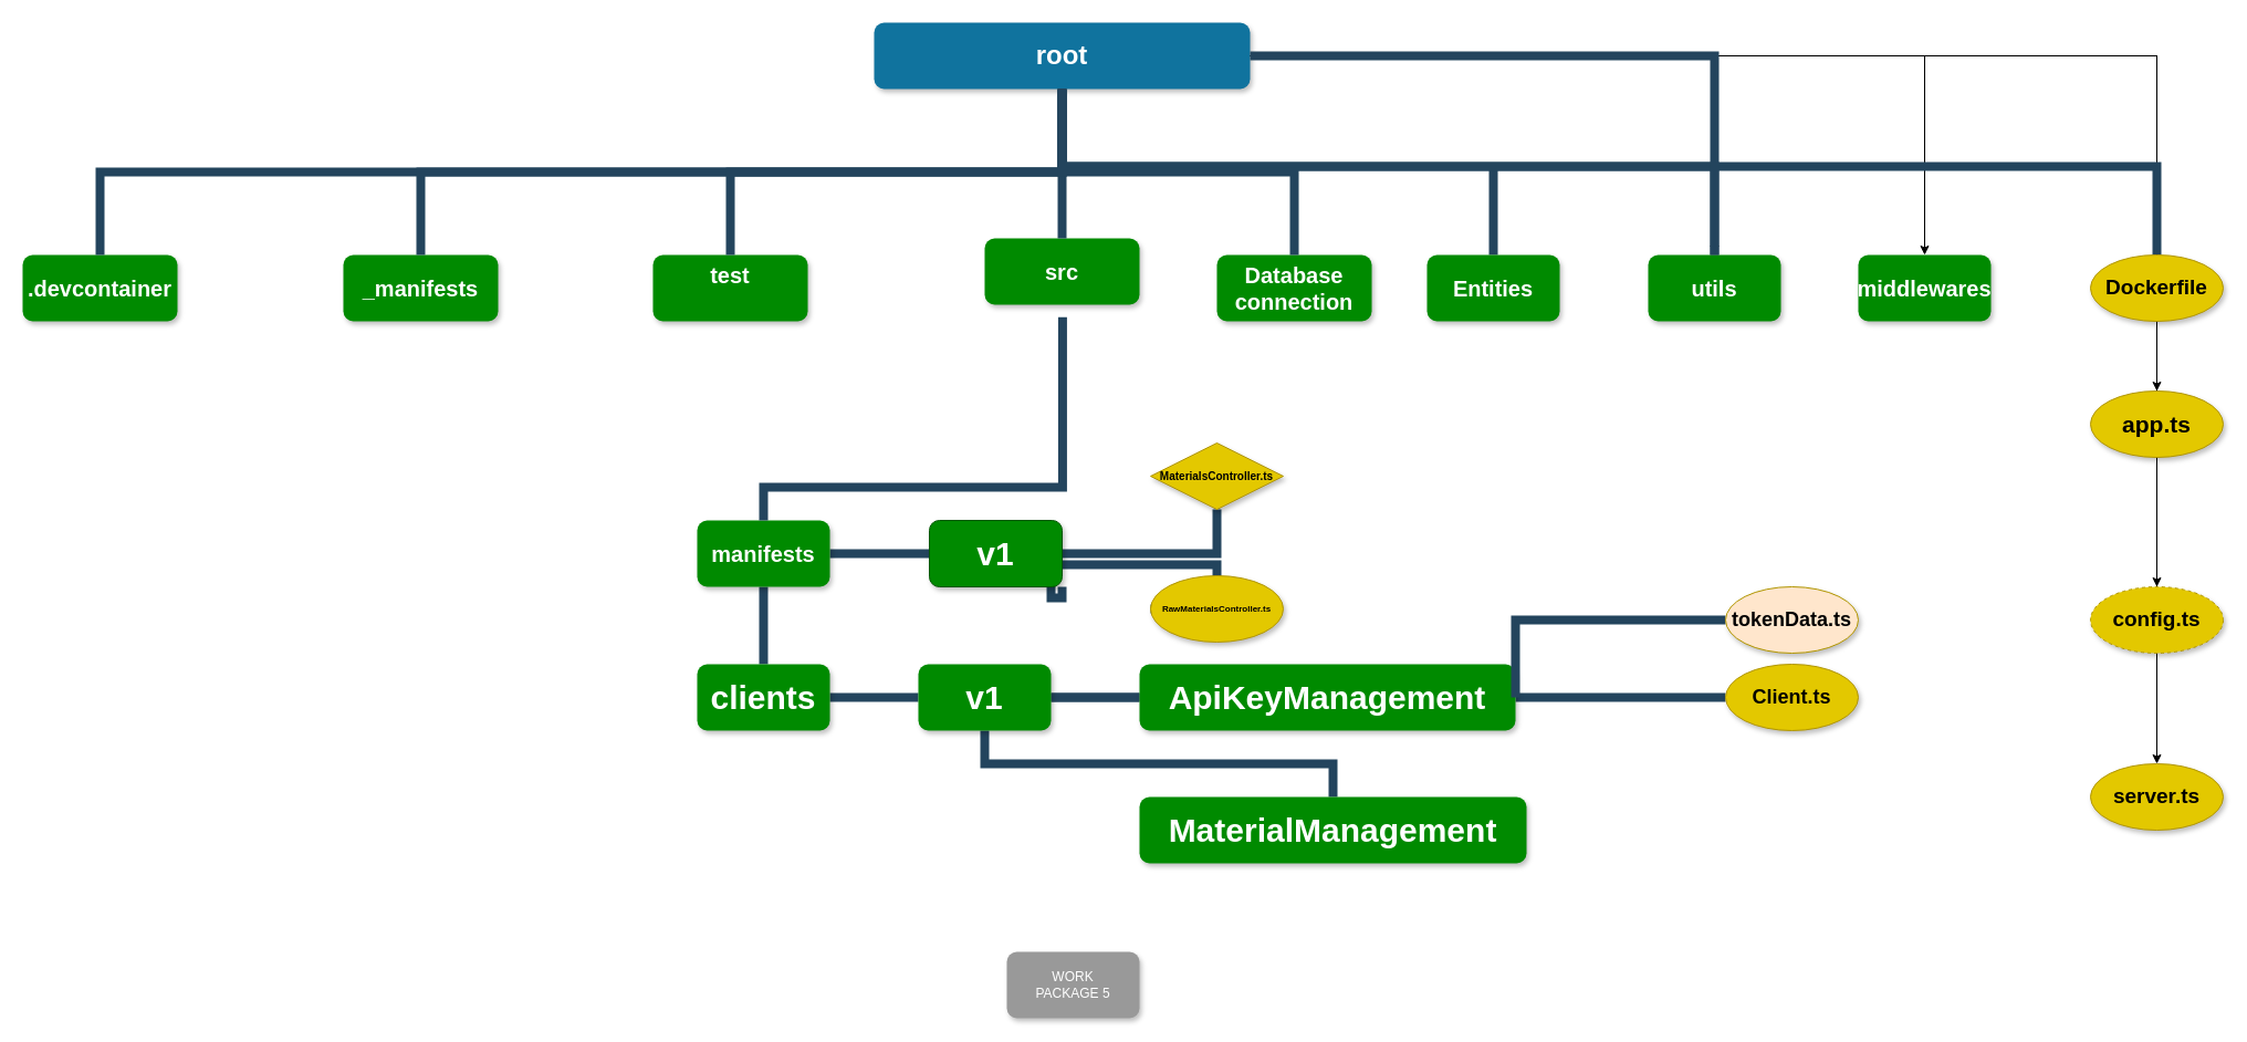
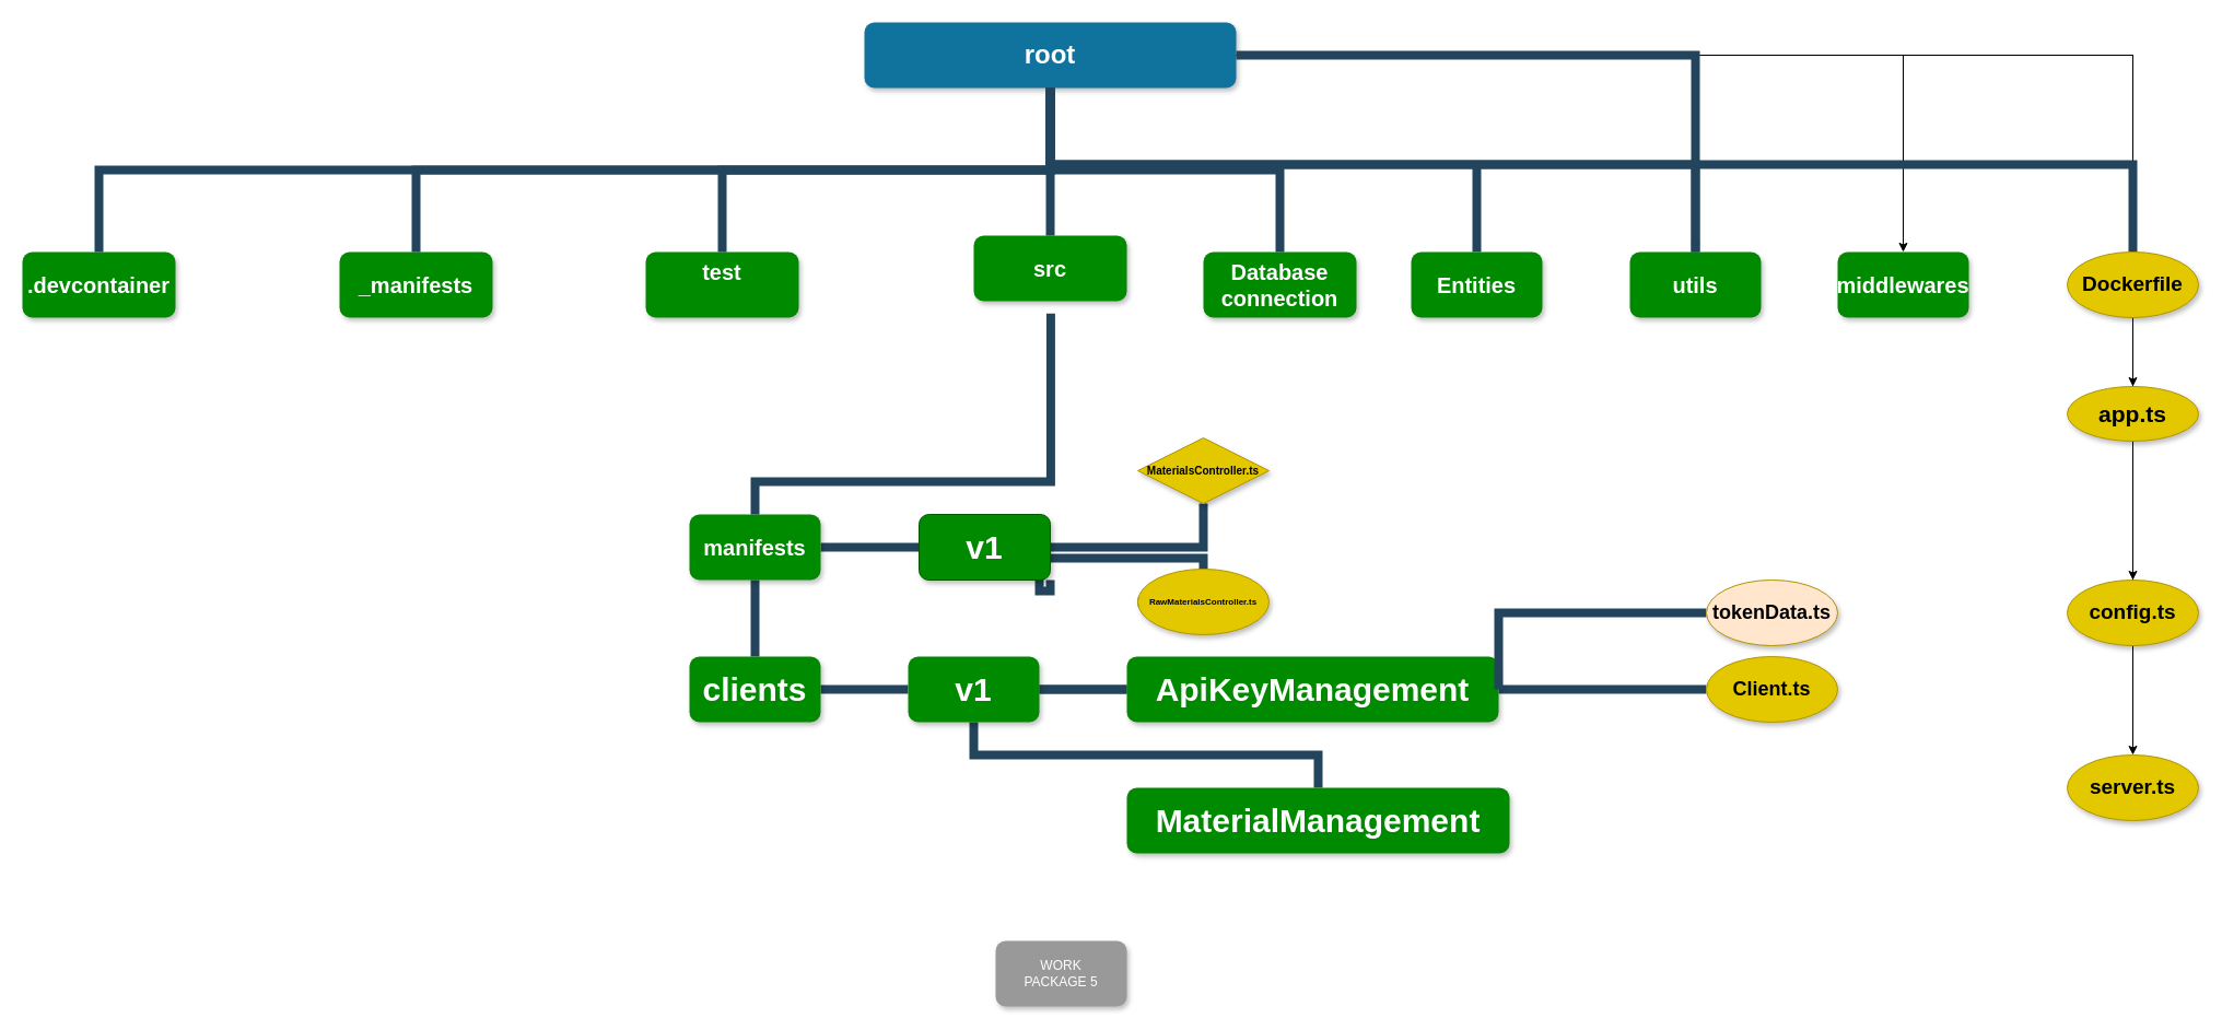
  <mxCell id="0" />
  <mxCell id="1" parent="0" />
  <mxCell id="2" value="" style="edgeStyle=orthogonalEdgeStyle;rounded=0;orthogonalLoop=1;jettySize=auto;html=1;fontSize=11;endArrow=none;strokeColor=#23445D;fontColor=#000000;endFill=0;strokeWidth=8;startArrow=none;" edge="1" parent="1" source="42" target="37"><mxGeometry relative="1" as="geometry"><Array as="points"><mxPoint x="960" y="150" /><mxPoint x="1810" y="150" /></Array></mxGeometry></mxCell>
  <mxCell id="3" value="" style="edgeStyle=orthogonalEdgeStyle;rounded=0;orthogonalLoop=1;jettySize=auto;html=1;fontSize=8;" edge="1" parent="1" source="8" target="42"><mxGeometry relative="1" as="geometry" /></mxCell>
  <mxCell id="4" value="" style="edgeStyle=orthogonalEdgeStyle;rounded=0;orthogonalLoop=1;jettySize=auto;html=1;fontSize=8;" edge="1" parent="1" source="8" target="38"><mxGeometry relative="1" as="geometry" /></mxCell>
  <mxCell id="5" value="" style="edgeStyle=orthogonalEdgeStyle;rounded=0;orthogonalLoop=1;jettySize=auto;html=1;fontSize=8;" edge="1" parent="1" source="8" target="39"><mxGeometry relative="1" as="geometry" /></mxCell>
  <mxCell id="6" value="" style="edgeStyle=orthogonalEdgeStyle;rounded=0;orthogonalLoop=1;jettySize=auto;html=1;fontSize=8;" edge="1" parent="1" source="8" target="40"><mxGeometry relative="1" as="geometry" /></mxCell>
  <mxCell id="7" value="" style="edgeStyle=orthogonalEdgeStyle;rounded=0;orthogonalLoop=1;jettySize=auto;html=1;fontSize=19;" edge="1" parent="1" source="8" target="41"><mxGeometry relative="1" as="geometry" /></mxCell>
  <mxCell id="8" value="root" style="whiteSpace=wrap;rounded=1;shadow=1;fillColor=#10739E;strokeColor=none;fontColor=#FFFFFF;fontStyle=1;fontSize=24" parent="1" vertex="1"><mxGeometry x="790" y="20" width="340" height="60" as="geometry" /></mxCell>
  <mxCell id="9" value=".devcontainer" style="whiteSpace=wrap;rounded=1;fillColor=#008A00;strokeColor=none;shadow=1;fontColor=#FFFFFF;fontStyle=1;fontSize=20;" parent="1" vertex="1"><mxGeometry x="20" y="230" width="140" height="60" as="geometry" /></mxCell>
  <mxCell id="10" value="_manifests" style="whiteSpace=wrap;rounded=1;fillColor=#008A00;strokeColor=none;shadow=1;fontColor=#FFFFFF;fontStyle=1;fontSize=20;" parent="1" vertex="1"><mxGeometry x="310" y="230" width="140" height="60" as="geometry" /></mxCell>
  <mxCell id="11" value="Database connection" style="whiteSpace=wrap;rounded=1;fillColor=#008A00;strokeColor=none;shadow=1;fontColor=#FFFFFF;fontStyle=1;fontSize=20;" parent="1" vertex="1"><mxGeometry x="1100" y="230" width="140" height="60" as="geometry" /></mxCell>
  <mxCell id="12" value="test&#10;" style="whiteSpace=wrap;rounded=1;fillColor=#008A00;strokeColor=none;shadow=1;fontColor=#FFFFFF;fontStyle=1;fontSize=20;" parent="1" vertex="1"><mxGeometry x="590" y="230" width="140" height="60" as="geometry" /></mxCell>
  <mxCell id="13" value="src" style="whiteSpace=wrap;rounded=1;fillColor=#008A00;strokeColor=none;shadow=1;fontColor=#FFFFFF;fontStyle=1;fontSize=20;" parent="1" vertex="1"><mxGeometry x="890" y="215" width="140" height="60" as="geometry" /></mxCell>
  <mxCell id="14" value="WORK&#10;PACKAGE 5" style="whiteSpace=wrap;rounded=1;fillColor=#999999;strokeColor=none;shadow=1;fontColor=#FFFFFF;fontStyle=0" parent="1" vertex="1"><mxGeometry x="910" y="860" width="120" height="60" as="geometry" /></mxCell>
  <mxCell id="15" value="" style="edgeStyle=elbowEdgeStyle;elbow=vertical;rounded=0;fontColor=#000000;endArrow=none;endFill=0;strokeWidth=8;strokeColor=#23445D;" parent="1" source="8" target="9" edge="1"><mxGeometry width="100" height="100" relative="1" as="geometry"><mxPoint x="330" y="110" as="sourcePoint" /><mxPoint x="430" y="10" as="targetPoint" /></mxGeometry></mxCell>
  <mxCell id="16" value="" style="edgeStyle=elbowEdgeStyle;elbow=vertical;rounded=0;fontColor=#000000;endArrow=none;endFill=0;strokeWidth=8;strokeColor=#23445D;" parent="1" source="8" target="10" edge="1"><mxGeometry width="100" height="100" relative="1" as="geometry"><mxPoint x="340" y="120" as="sourcePoint" /><mxPoint x="440" y="20" as="targetPoint" /></mxGeometry></mxCell>
  <mxCell id="17" value="" style="edgeStyle=elbowEdgeStyle;elbow=vertical;rounded=0;fontColor=#000000;endArrow=none;endFill=0;strokeWidth=8;strokeColor=#23445D;entryX=0.5;entryY=0;entryDx=0;entryDy=0;" parent="1" source="8" target="36" edge="1"><mxGeometry width="100" height="100" relative="1" as="geometry"><mxPoint x="350" y="130" as="sourcePoint" /><mxPoint x="2010" y="230" as="targetPoint" /><Array as="points"><mxPoint x="1950" y="150" /></Array></mxGeometry></mxCell>
  <mxCell id="18" value="" style="edgeStyle=elbowEdgeStyle;elbow=vertical;rounded=0;fontColor=#000000;endArrow=none;endFill=0;strokeWidth=8;strokeColor=#23445D;" parent="1" source="8" target="12" edge="1"><mxGeometry width="100" height="100" relative="1" as="geometry"><mxPoint x="360" y="140" as="sourcePoint" /><mxPoint x="460" y="40" as="targetPoint" /></mxGeometry></mxCell>
  <mxCell id="19" value="" style="edgeStyle=elbowEdgeStyle;elbow=vertical;rounded=0;fontColor=#000000;endArrow=none;endFill=0;strokeWidth=8;strokeColor=#23445D;" parent="1" source="8" target="13" edge="1"><mxGeometry width="100" height="100" relative="1" as="geometry"><mxPoint x="370" y="150" as="sourcePoint" /><mxPoint x="470" y="50" as="targetPoint" /></mxGeometry></mxCell>
  <mxCell id="20" value="" style="edgeStyle=elbowEdgeStyle;elbow=vertical;rounded=0;fontColor=#000000;endArrow=none;endFill=0;strokeWidth=8;strokeColor=#23445D;" parent="1" source="8" target="11" edge="1"><mxGeometry width="100" height="100" relative="1" as="geometry"><mxPoint x="380" y="160" as="sourcePoint" /><mxPoint x="480" y="60" as="targetPoint" /></mxGeometry></mxCell>
  <mxCell id="21" value="" style="edgeStyle=orthogonalEdgeStyle;rounded=0;orthogonalLoop=1;jettySize=auto;html=1;endArrow=none;strokeColor=#23445D;fontColor=#000000;endFill=0;strokeWidth=8;" edge="1" parent="1" source="23" target="27"><mxGeometry relative="1" as="geometry" /></mxCell>
  <mxCell id="22" value="" style="edgeStyle=orthogonalEdgeStyle;rounded=0;orthogonalLoop=1;jettySize=auto;html=1;fontSize=11;endArrow=none;strokeColor=#23445D;fontColor=#000000;endFill=0;strokeWidth=8;" edge="1" parent="1" source="23" target="31"><mxGeometry relative="1" as="geometry" /></mxCell>
  <mxCell id="23" value="manifests" style="whiteSpace=wrap;html=1;fontSize=20;fillColor=#008A00;strokeColor=none;fontColor=#FFFFFF;rounded=1;shadow=1;fontStyle=1;" vertex="1" parent="1"><mxGeometry x="630" y="470" width="120" height="60" as="geometry" /></mxCell>
  <mxCell id="24" value="" style="edgeStyle=elbowEdgeStyle;elbow=vertical;rounded=0;fontColor=#000000;endArrow=none;endFill=0;strokeWidth=8;strokeColor=#23445D;exitX=0.503;exitY=1.188;exitDx=0;exitDy=0;exitPerimeter=0;" edge="1" parent="1" source="13" target="23"><mxGeometry width="100" height="100" relative="1" as="geometry"><mxPoint x="1030" y="249.281" as="sourcePoint" /><mxPoint x="1860" y="249.281" as="targetPoint" /><Array as="points"><mxPoint x="970" y="440" /><mxPoint x="850" y="310" /><mxPoint x="1160" y="250" /></Array></mxGeometry></mxCell>
  <mxCell id="25" value="" style="edgeStyle=orthogonalEdgeStyle;rounded=0;orthogonalLoop=1;jettySize=auto;html=1;endArrow=none;strokeColor=#23445D;fontColor=#000000;endFill=0;strokeWidth=8;" edge="1" parent="1" source="27" target="28"><mxGeometry relative="1" as="geometry" /></mxCell>
  <mxCell id="26" style="edgeStyle=orthogonalEdgeStyle;rounded=0;orthogonalLoop=1;jettySize=auto;html=1;exitX=1;exitY=1;exitDx=0;exitDy=0;entryX=0;entryY=0.5;entryDx=0;entryDy=0;endArrow=none;strokeColor=#23445D;fontColor=#000000;endFill=0;strokeWidth=8;" edge="1" parent="1" source="27" target="29"><mxGeometry relative="1" as="geometry"><Array as="points"><mxPoint x="960" y="540" /><mxPoint x="950" y="540" /><mxPoint x="950" y="510" /><mxPoint x="1100" y="510" /></Array></mxGeometry></mxCell>
  <mxCell id="27" value="v1" style="whiteSpace=wrap;html=1;fontSize=30;fillColor=#008a00;strokeColor=#005700;rounded=1;shadow=1;fontStyle=1;fontColor=#ffffff;" vertex="1" parent="1"><mxGeometry x="840" y="470" width="120" height="60" as="geometry" /></mxCell>
  <mxCell id="28" value="&lt;div style=&quot;font-size: 10px;&quot;&gt;MaterialsController.ts&lt;/div&gt;" style="rhombus;whiteSpace=wrap;html=1;fontSize=10;fillColor=#e3c800;strokeColor=#B09500;shadow=1;fontStyle=1;fontColor=#000000;" vertex="1" parent="1"><mxGeometry x="1040" y="400" width="120" height="60" as="geometry" /></mxCell>
  <mxCell id="29" value="&lt;div style=&quot;font-size: 8px;&quot;&gt;RawMaterialsController.ts&lt;/div&gt;" style="ellipse;whiteSpace=wrap;html=1;fontSize=8;fillColor=#e3c800;strokeColor=#B09500;rounded=1;shadow=1;fontStyle=1;fontColor=#000000;" vertex="1" parent="1"><mxGeometry x="1040" y="520" width="120" height="60" as="geometry" /></mxCell>
  <mxCell id="30" value="" style="edgeStyle=orthogonalEdgeStyle;rounded=0;orthogonalLoop=1;jettySize=auto;html=1;fontSize=11;endArrow=none;strokeColor=#23445D;fontColor=#000000;endFill=0;strokeWidth=8;" edge="1" parent="1" source="31" target="35"><mxGeometry relative="1" as="geometry" /></mxCell>
  <mxCell id="31" value="clients" style="whiteSpace=wrap;html=1;fontSize=30;fillColor=#008A00;strokeColor=none;fontColor=#FFFFFF;rounded=1;shadow=1;fontStyle=1;" vertex="1" parent="1"><mxGeometry x="630" y="600" width="120" height="60" as="geometry" /></mxCell>
  <mxCell id="32" value="" style="edgeStyle=elbowEdgeStyle;shape=connector;rounded=0;orthogonalLoop=1;jettySize=auto;elbow=vertical;html=1;labelBackgroundColor=default;fontFamily=Helvetica;fontSize=11;fontColor=#000000;endArrow=none;endFill=0;strokeColor=#23445D;strokeWidth=8;" edge="1" parent="1" source="35"><mxGeometry relative="1" as="geometry"><mxPoint x="1030" y="630.25" as="targetPoint" /></mxGeometry></mxCell>
  <mxCell id="33" value="" style="edgeStyle=elbowEdgeStyle;shape=connector;rounded=0;orthogonalLoop=1;jettySize=auto;elbow=vertical;html=1;labelBackgroundColor=default;fontFamily=Helvetica;fontSize=30;fontColor=#ffffff;endArrow=none;endFill=0;strokeColor=#23445D;strokeWidth=8;" edge="1" parent="1" source="35" target="45"><mxGeometry relative="1" as="geometry" /></mxCell>
  <mxCell id="34" value="" style="edgeStyle=elbowEdgeStyle;shape=connector;rounded=0;orthogonalLoop=1;jettySize=auto;elbow=vertical;html=1;labelBackgroundColor=default;fontFamily=Helvetica;fontSize=18;fontColor=#ffffff;endArrow=none;endFill=0;strokeColor=#23445D;strokeWidth=8;" edge="1" parent="1" source="35" target="49"><mxGeometry relative="1" as="geometry" /></mxCell>
  <mxCell id="35" value="v1" style="whiteSpace=wrap;html=1;fontSize=30;fillColor=#008A00;strokeColor=none;fontColor=#FFFFFF;rounded=1;shadow=1;fontStyle=1;" vertex="1" parent="1"><mxGeometry x="830" y="600" width="120" height="60" as="geometry" /></mxCell>
  <mxCell id="36" value="Dockerfile" style="ellipse;whiteSpace=wrap;html=1;fontSize=19;fillColor=#e3c800;strokeColor=#B09500;rounded=1;shadow=1;fontStyle=1;fontColor=#000000;" vertex="1" parent="1"><mxGeometry x="1890" y="230" width="120" height="60" as="geometry" /></mxCell>
  <mxCell id="37" value="&lt;div&gt;Entities&lt;/div&gt;" style="whiteSpace=wrap;html=1;fontSize=20;fillColor=#008A00;strokeColor=none;fontColor=#FFFFFF;rounded=1;shadow=1;fontStyle=1;" vertex="1" parent="1"><mxGeometry x="1290" y="230" width="120" height="60" as="geometry" /></mxCell>
  <mxCell id="38" value="&lt;div&gt;middlewares&lt;/div&gt;" style="whiteSpace=wrap;html=1;fontSize=20;fillColor=#008A00;strokeColor=none;fontColor=#FFFFFF;rounded=1;shadow=1;fontStyle=1;" vertex="1" parent="1"><mxGeometry x="1680" y="230" width="120" height="60" as="geometry" /></mxCell>
- <mxCell id="39" value="config.ts" style="ellipse;whiteSpace=wrap;html=1;fontSize=19;fillColor=#e3c800;strokeColor=#B09500;fontColor=#000000;rounded=1;shadow=1;fontStyle=1;dashed=1;" vertex="1" parent="1"><mxGeometry x="1890" y="530" width="120" height="60" as="geometry" /></mxCell>
- <mxCell id="40" value="app.ts" style="ellipse;whiteSpace=wrap;html=1;fontSize=21;fillColor=#e3c800;strokeColor=#B09500;fontColor=#000000;rounded=1;shadow=1;fontStyle=1;" vertex="1" parent="1"><mxGeometry x="1890" y="353" width="120" height="60" as="geometry" /></mxCell>
+ <mxCell id="39" value="config.ts" style="ellipse;whiteSpace=wrap;html=1;fontSize=19;fillColor=#e3c800;strokeColor=#B09500;fontColor=#000000;rounded=1;shadow=1;fontStyle=1;" vertex="1" parent="1"><mxGeometry x="1890" y="530" width="120" height="60" as="geometry" /></mxCell>
+ <mxCell id="40" value="app.ts" style="ellipse;whiteSpace=wrap;html=1;fontSize=21;fillColor=#e3c800;strokeColor=#B09500;fontColor=#000000;rounded=1;shadow=1;fontStyle=1;" vertex="1" parent="1"><mxGeometry x="1890" y="353" width="120" height="50" as="geometry" /></mxCell>
  <mxCell id="41" value="server.ts" style="ellipse;whiteSpace=wrap;html=1;fontSize=19;fillColor=#e3c800;strokeColor=#B09500;fontColor=#000000;rounded=1;shadow=1;fontStyle=1;" vertex="1" parent="1"><mxGeometry x="1890" y="690" width="120" height="60" as="geometry" /></mxCell>
  <mxCell id="42" value="utils" style="whiteSpace=wrap;html=1;fontSize=20;fillColor=#008A00;strokeColor=none;fontColor=#FFFFFF;rounded=1;shadow=1;fontStyle=1;" vertex="1" parent="1"><mxGeometry x="1490" y="230" width="120" height="60" as="geometry" /></mxCell>
  <mxCell id="43" value="" style="edgeStyle=orthogonalEdgeStyle;rounded=0;orthogonalLoop=1;jettySize=auto;html=1;fontSize=11;endArrow=none;strokeColor=#23445D;fontColor=#000000;endFill=0;strokeWidth=8;" edge="1" parent="1" source="8" target="42"><mxGeometry relative="1" as="geometry"><mxPoint x="960" y="80" as="sourcePoint" /><mxPoint x="1410" y="260" as="targetPoint" /><Array as="points" /></mxGeometry></mxCell>
  <mxCell id="44" value="" style="edgeStyle=elbowEdgeStyle;shape=connector;rounded=0;orthogonalLoop=1;jettySize=auto;elbow=vertical;html=1;labelBackgroundColor=default;fontFamily=Helvetica;fontSize=30;fontColor=#ffffff;endArrow=none;endFill=0;strokeColor=#23445D;strokeWidth=8;" edge="1" parent="1" source="45" target="47"><mxGeometry relative="1" as="geometry" /></mxCell>
  <mxCell id="45" value="ApiKeyManagement" style="whiteSpace=wrap;html=1;fontSize=30;fillColor=#008A00;strokeColor=none;fontColor=#FFFFFF;rounded=1;shadow=1;fontStyle=1;" vertex="1" parent="1"><mxGeometry x="1030" y="600" width="340" height="60" as="geometry" /></mxCell>
  <mxCell id="46" value="" style="edgeStyle=elbowEdgeStyle;shape=connector;rounded=0;orthogonalLoop=1;jettySize=auto;elbow=vertical;html=1;labelBackgroundColor=default;fontFamily=Helvetica;fontSize=18;fontColor=#ffffff;endArrow=none;endFill=0;strokeColor=#23445D;strokeWidth=8;exitX=1;exitY=0.5;exitDx=0;exitDy=0;" edge="1" parent="1" source="45" target="48"><mxGeometry relative="1" as="geometry"><Array as="points"><mxPoint x="1470" y="560" /><mxPoint x="1570" y="490" /></Array></mxGeometry></mxCell>
  <mxCell id="47" value="&lt;div style=&quot;font-size: 18px;&quot;&gt;Client.ts&lt;/div&gt;" style="ellipse;whiteSpace=wrap;html=1;fontSize=18;fillColor=#e3c800;strokeColor=#B09500;fontColor=#000000;rounded=1;shadow=1;fontStyle=1;" vertex="1" parent="1"><mxGeometry x="1560" y="600" width="120" height="60" as="geometry" /></mxCell>
  <mxCell id="48" value="tokenData.ts" style="ellipse;whiteSpace=wrap;html=1;fontSize=18;fillColor=#ffe6cc;strokeColor=#B09500;fontColor=#000000;rounded=1;shadow=1;fontStyle=1;" vertex="1" parent="1"><mxGeometry x="1560" y="530" width="120" height="60" as="geometry" /></mxCell>
  <mxCell id="49" value="MaterialManagement" style="whiteSpace=wrap;html=1;fontSize=30;fillColor=#008A00;strokeColor=none;fontColor=#FFFFFF;rounded=1;shadow=1;fontStyle=1;" vertex="1" parent="1"><mxGeometry x="1030" y="720" width="350" height="60" as="geometry" /></mxCell>
